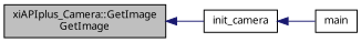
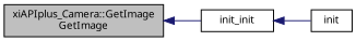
  digraph {
    fontname="Noto Sans"
    rankdir=LR
    node [color=black fillcolor=white fontname="Noto Sans" fontsize=10 shape=record style=filled]
    edge [color=midnightblue dir=back fontname="Noto Sans" fontsize=10 labelfontname=Helvetica labelfontsize=10 style=solid]
    n1 [fillcolor=grey75 fontcolor=black height=0.2 label="xiAPIplus_Camera::GetImage\lGetImage" width=0.4]
-   n2 [height=0.2 label=init_camera width=0.4]
-   n3 [height=0.2 label=main width=0.4]
+   n2 [height=0.2 label=init_init width=0.4]
+   n3 [height=0.2 label=init width=0.4]
    n1 -> n2
    n2 -> n3
  }
